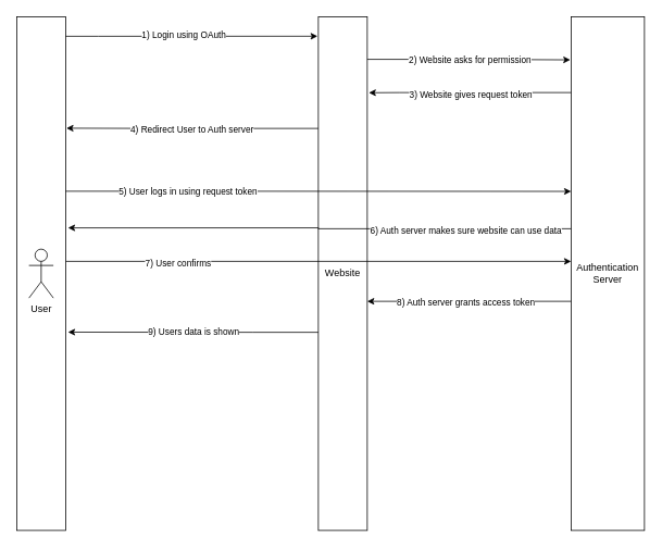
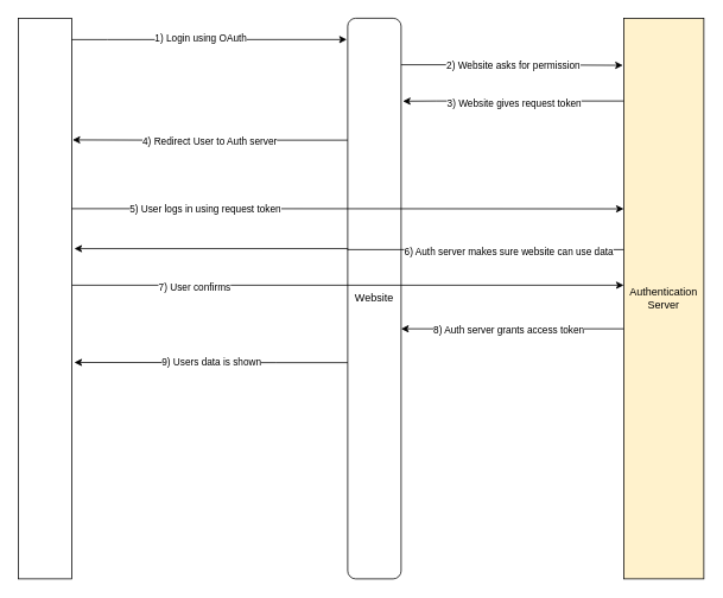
  <mxCell id="0" />
  <mxCell id="1" parent="0" />
  <mxCell id="2" style="edgeStyle=orthogonalEdgeStyle;rounded=0;orthogonalLoop=1;jettySize=auto;html=1;entryX=-0.011;entryY=0.084;entryDx=0;entryDy=0;exitX=0.95;exitY=0.083;exitDx=0;exitDy=0;exitPerimeter=0;entryPerimeter=0;" edge="1" parent="1" source="4" target="5"><mxGeometry relative="1" as="geometry" /></mxCell>
  <mxCell id="3" value="2) Website asks for permission" style="edgeLabel;html=1;align=center;verticalAlign=middle;resizable=0;points=[];" vertex="1" connectable="0" parent="2"><mxGeometry x="0.024" relative="1" as="geometry"><mxPoint as="offset" /></mxGeometry></mxCell>
- <mxCell id="4" value="Website" style="rounded=0;whiteSpace=wrap;html=1;" vertex="1" parent="1"><mxGeometry x="390" y="20" width="60" height="630" as="geometry" /></mxCell>
- <mxCell id="5" value="Authentication Server" style="rounded=0;whiteSpace=wrap;html=1;" vertex="1" parent="1"><mxGeometry x="700" y="20" width="90" height="630" as="geometry" /></mxCell>
+ <mxCell id="4" value="Website" style="whiteSpace=wrap;html=1;rounded=1;" vertex="1" parent="1"><mxGeometry x="390" y="20" width="60" height="630" as="geometry" /></mxCell>
+ <mxCell id="5" value="Authentication Server" style="rounded=0;whiteSpace=wrap;html=1;fillColor=#fff2cc;" vertex="1" parent="1"><mxGeometry x="700" y="20" width="90" height="630" as="geometry" /></mxCell>
  <mxCell id="6" style="edgeStyle=orthogonalEdgeStyle;rounded=0;orthogonalLoop=1;jettySize=auto;html=1;entryX=1.033;entryY=0.148;entryDx=0;entryDy=0;entryPerimeter=0;" edge="1" parent="1" source="5" target="4"><mxGeometry relative="1" as="geometry"><Array as="points"><mxPoint x="490" y="113" /><mxPoint x="490" y="113" /></Array></mxGeometry></mxCell>
  <mxCell id="7" value="3) Website gives request token" style="edgeLabel;html=1;align=center;verticalAlign=middle;resizable=0;points=[];" vertex="1" connectable="0" parent="6"><mxGeometry x="-0.0" y="2" relative="1" as="geometry"><mxPoint as="offset" /></mxGeometry></mxCell>
  <mxCell id="8" style="edgeStyle=orthogonalEdgeStyle;rounded=0;orthogonalLoop=1;jettySize=auto;html=1;entryX=0;entryY=0.5;entryDx=0;entryDy=0;" edge="1" parent="1"><mxGeometry relative="1" as="geometry"><mxPoint x="80" y="320" as="sourcePoint" /><mxPoint x="700" y="320" as="targetPoint" /></mxGeometry></mxCell>
  <mxCell id="9" value="7) User confirms" style="edgeLabel;html=1;align=center;verticalAlign=middle;resizable=0;points=[];" vertex="1" connectable="0" parent="8"><mxGeometry x="-0.558" y="-1" relative="1" as="geometry"><mxPoint as="offset" /></mxGeometry></mxCell>
  <mxCell id="10" value="" style="rounded=0;whiteSpace=wrap;html=1;" vertex="1" parent="1"><mxGeometry x="20" y="20" width="60" height="630" as="geometry" /></mxCell>
- <mxCell id="11" value="User" style="shape=umlActor;verticalLabelPosition=bottom;verticalAlign=top;html=1;outlineConnect=0;" vertex="1" parent="1"><mxGeometry x="35" y="305" width="30" height="60" as="geometry" /></mxCell>
  <mxCell id="12" style="edgeStyle=orthogonalEdgeStyle;rounded=0;orthogonalLoop=1;jettySize=auto;html=1;entryX=-0.017;entryY=0.038;entryDx=0;entryDy=0;entryPerimeter=0;" edge="1" parent="1" source="10" target="4"><mxGeometry relative="1" as="geometry"><Array as="points"><mxPoint x="120" y="44" /><mxPoint x="120" y="44" /></Array></mxGeometry></mxCell>
  <mxCell id="13" value="1) Login using OAuth" style="edgeLabel;html=1;align=center;verticalAlign=middle;resizable=0;points=[];" vertex="1" connectable="0" parent="12"><mxGeometry x="-0.06" y="1" relative="1" as="geometry"><mxPoint as="offset" /></mxGeometry></mxCell>
  <mxCell id="14" style="edgeStyle=orthogonalEdgeStyle;rounded=0;orthogonalLoop=1;jettySize=auto;html=1;entryX=1.017;entryY=0.217;entryDx=0;entryDy=0;entryPerimeter=0;" edge="1" parent="1" source="4" target="10"><mxGeometry relative="1" as="geometry"><Array as="points"><mxPoint x="190" y="157" /><mxPoint x="190" y="157" /></Array></mxGeometry></mxCell>
  <mxCell id="15" value="4) Redirect User to Auth server" style="edgeLabel;html=1;align=center;verticalAlign=middle;resizable=0;points=[];" vertex="1" connectable="0" parent="14"><mxGeometry x="0.007" y="1" relative="1" as="geometry"><mxPoint as="offset" /></mxGeometry></mxCell>
  <mxCell id="16" style="edgeStyle=orthogonalEdgeStyle;rounded=0;orthogonalLoop=1;jettySize=auto;html=1;entryX=0;entryY=0.34;entryDx=0;entryDy=0;entryPerimeter=0;" edge="1" parent="1" source="10" target="5"><mxGeometry relative="1" as="geometry"><Array as="points"><mxPoint x="230" y="234" /><mxPoint x="230" y="234" /></Array></mxGeometry></mxCell>
  <mxCell id="17" value="5) User logs in using request token" style="edgeLabel;html=1;align=center;verticalAlign=middle;resizable=0;points=[];" vertex="1" connectable="0" parent="16"><mxGeometry x="-0.516" y="-1" relative="1" as="geometry"><mxPoint as="offset" /></mxGeometry></mxCell>
  <mxCell id="18" style="edgeStyle=orthogonalEdgeStyle;rounded=0;orthogonalLoop=1;jettySize=auto;html=1;entryX=1.05;entryY=0.411;entryDx=0;entryDy=0;entryPerimeter=0;" edge="1" parent="1" source="5" target="10"><mxGeometry relative="1" as="geometry"><Array as="points"><mxPoint x="390" y="280" /><mxPoint x="390" y="279" /></Array></mxGeometry></mxCell>
  <mxCell id="19" value="6) Auth server makes sure website can use data" style="edgeLabel;html=1;align=center;verticalAlign=middle;resizable=0;points=[];" vertex="1" connectable="0" parent="18"><mxGeometry x="-0.476" y="1" relative="1" as="geometry"><mxPoint x="32" as="offset" /></mxGeometry></mxCell>
  <mxCell id="20" style="edgeStyle=orthogonalEdgeStyle;rounded=0;orthogonalLoop=1;jettySize=auto;html=1;entryX=1;entryY=0.554;entryDx=0;entryDy=0;entryPerimeter=0;" edge="1" parent="1" source="5" target="4"><mxGeometry relative="1" as="geometry"><Array as="points"><mxPoint x="630" y="369" /><mxPoint x="630" y="369" /></Array></mxGeometry></mxCell>
  <mxCell id="21" value="8) Auth server grants access token" style="edgeLabel;html=1;align=center;verticalAlign=middle;resizable=0;points=[];" vertex="1" connectable="0" parent="20"><mxGeometry x="0.248" y="1" relative="1" as="geometry"><mxPoint x="26" as="offset" /></mxGeometry></mxCell>
  <mxCell id="22" style="edgeStyle=orthogonalEdgeStyle;rounded=0;orthogonalLoop=1;jettySize=auto;html=1;entryX=1.05;entryY=0.614;entryDx=0;entryDy=0;entryPerimeter=0;" edge="1" parent="1" source="4" target="10"><mxGeometry relative="1" as="geometry"><Array as="points"><mxPoint x="310" y="407" /><mxPoint x="310" y="407" /></Array></mxGeometry></mxCell>
  <mxCell id="23" value="9) Users data is shown" style="edgeLabel;html=1;align=center;verticalAlign=middle;resizable=0;points=[];" vertex="1" connectable="0" parent="22"><mxGeometry x="0.003" y="-1" relative="1" as="geometry"><mxPoint as="offset" /></mxGeometry></mxCell>
